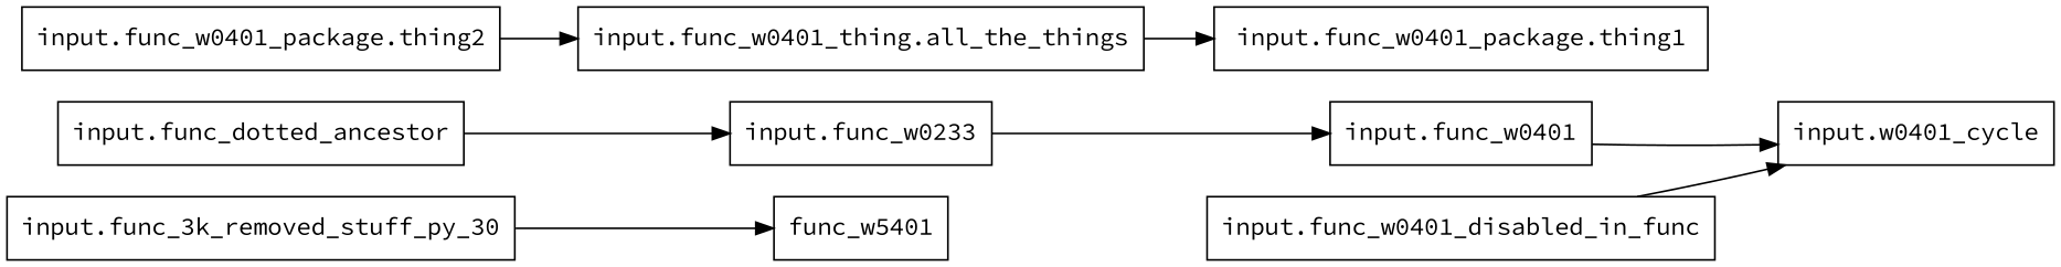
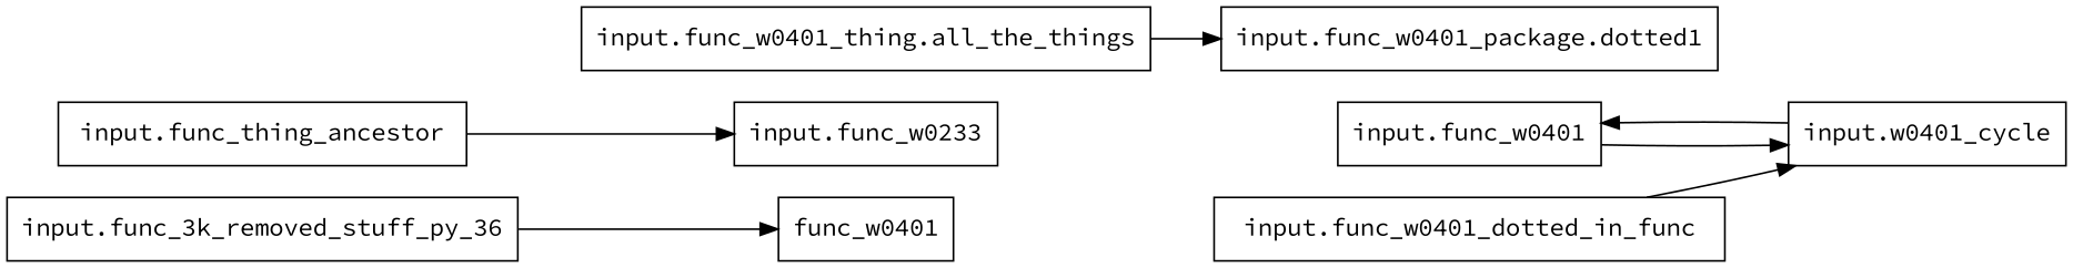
  digraph {
    fontname="Source Code Pro"
    rankdir=LR
    node [fontname="Source Code Pro" shape=box]
    edge [fontname="Source Code Pro"]
-   "input.func_3k_removed_stuff_py_30"
-   func_w0401 [label=func_w5401]
-   "input.func_dotted_ancestor"
+   "input.func_3k_removed_stuff_py_30" [label="input.func_3k_removed_stuff_py_36"]
+   func_w0401
+   "input.func_dotted_ancestor" [label="input.func_thing_ancestor"]
    "input.func_w0233"
    "input.func_w0401"
    "input.w0401_cycle"
    n7 [label="input.func_w0401_thing.all_the_things"]
-   "input.func_w0401_package.thing1"
-   "input.func_w0401_package.thing2"
-   "input.func_w0401_disabled_in_func"
+   "input.func_w0401_package.thing1" [label="input.func_w0401_package.dotted1"]
+   "input.func_w0401_disabled_in_func" [label="input.func_w0401_dotted_in_func"]
    "input.func_3k_removed_stuff_py_30" -> func_w0401
    "input.func_dotted_ancestor" -> "input.func_w0233"
    "input.func_w0401" -> "input.w0401_cycle"
-   "input.func_w0233" -> "input.func_w0401"
+   "input.w0401_cycle" -> "input.func_w0401"
    n7 -> "input.func_w0401_package.thing1"
-   "input.func_w0401_package.thing2" -> n7
    "input.func_w0401_disabled_in_func" -> "input.w0401_cycle"
  }
